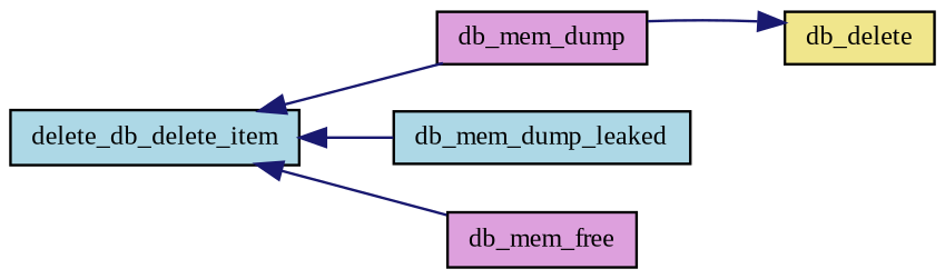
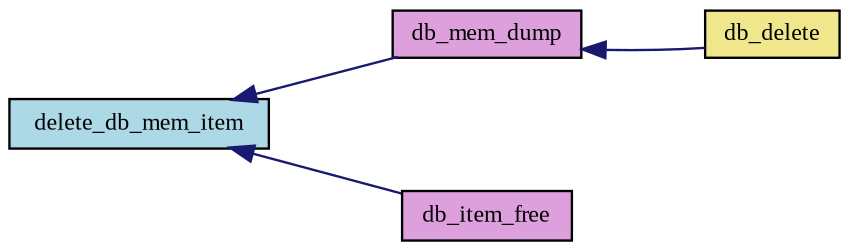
  digraph {
    fontname="Liberation Serif"
    rankdir=LR
    node [color=black fillcolor=lightblue fontname="Liberation Serif" fontsize=10 shape=record style=filled]
    edge [color=midnightblue dir=back fontname="Liberation Serif" fontsize=10 labelfontname=Helvetica labelfontsize=10 style=solid]
-   n1 [fontcolor=black height=0.2 label=delete_db_delete_item width=0.4]
+   n1 [fontcolor=black height=0.2 label=delete_db_mem_item width=0.4]
    n2 [fillcolor=plum height=0.2 label=db_mem_dump width=0.4]
-   n3 [height=0.2 label=db_mem_dump_leaked width=0.4]
-   n4 [fillcolor=plum height=0.2 label=db_mem_free width=0.4]
+   n4 [fillcolor=plum height=0.2 label=db_item_free width=0.4]
    n5 [fillcolor=khaki height=0.2 label=db_delete width=0.4]
    n1 -> n2
-   n1 -> n3
    n1 -> n4
-   n5 -> n2
+   n2 -> n5
  }
